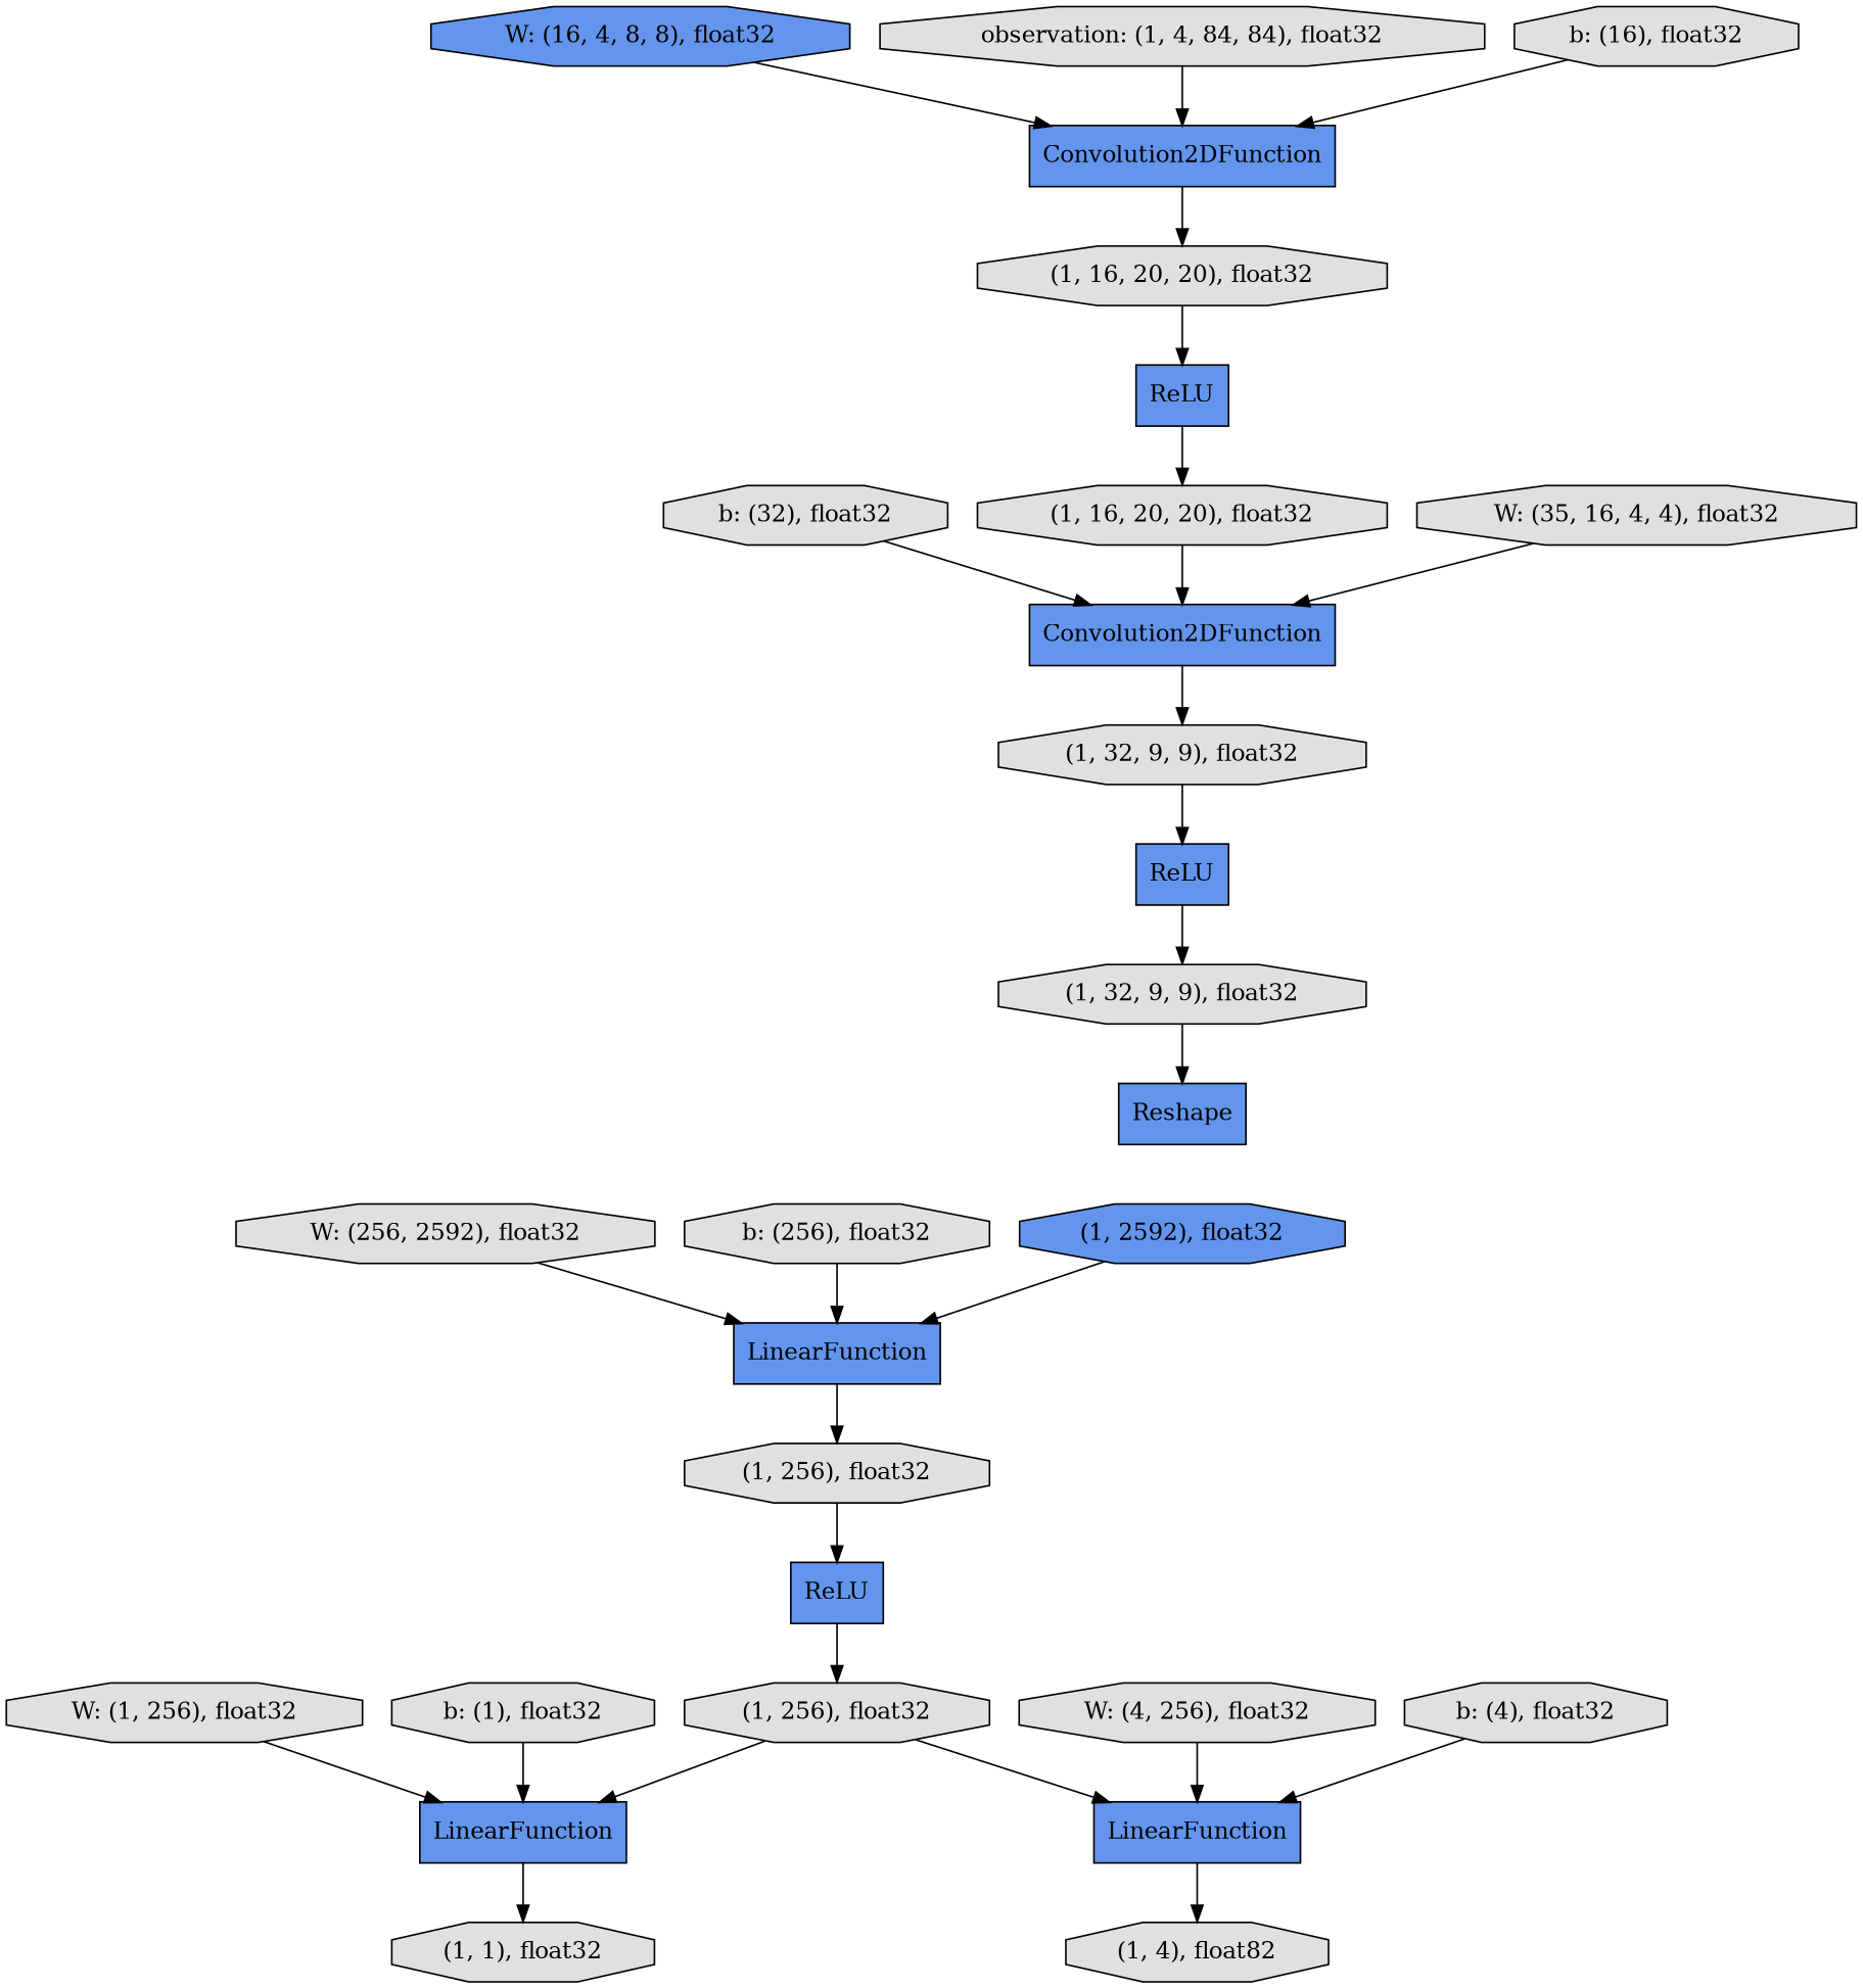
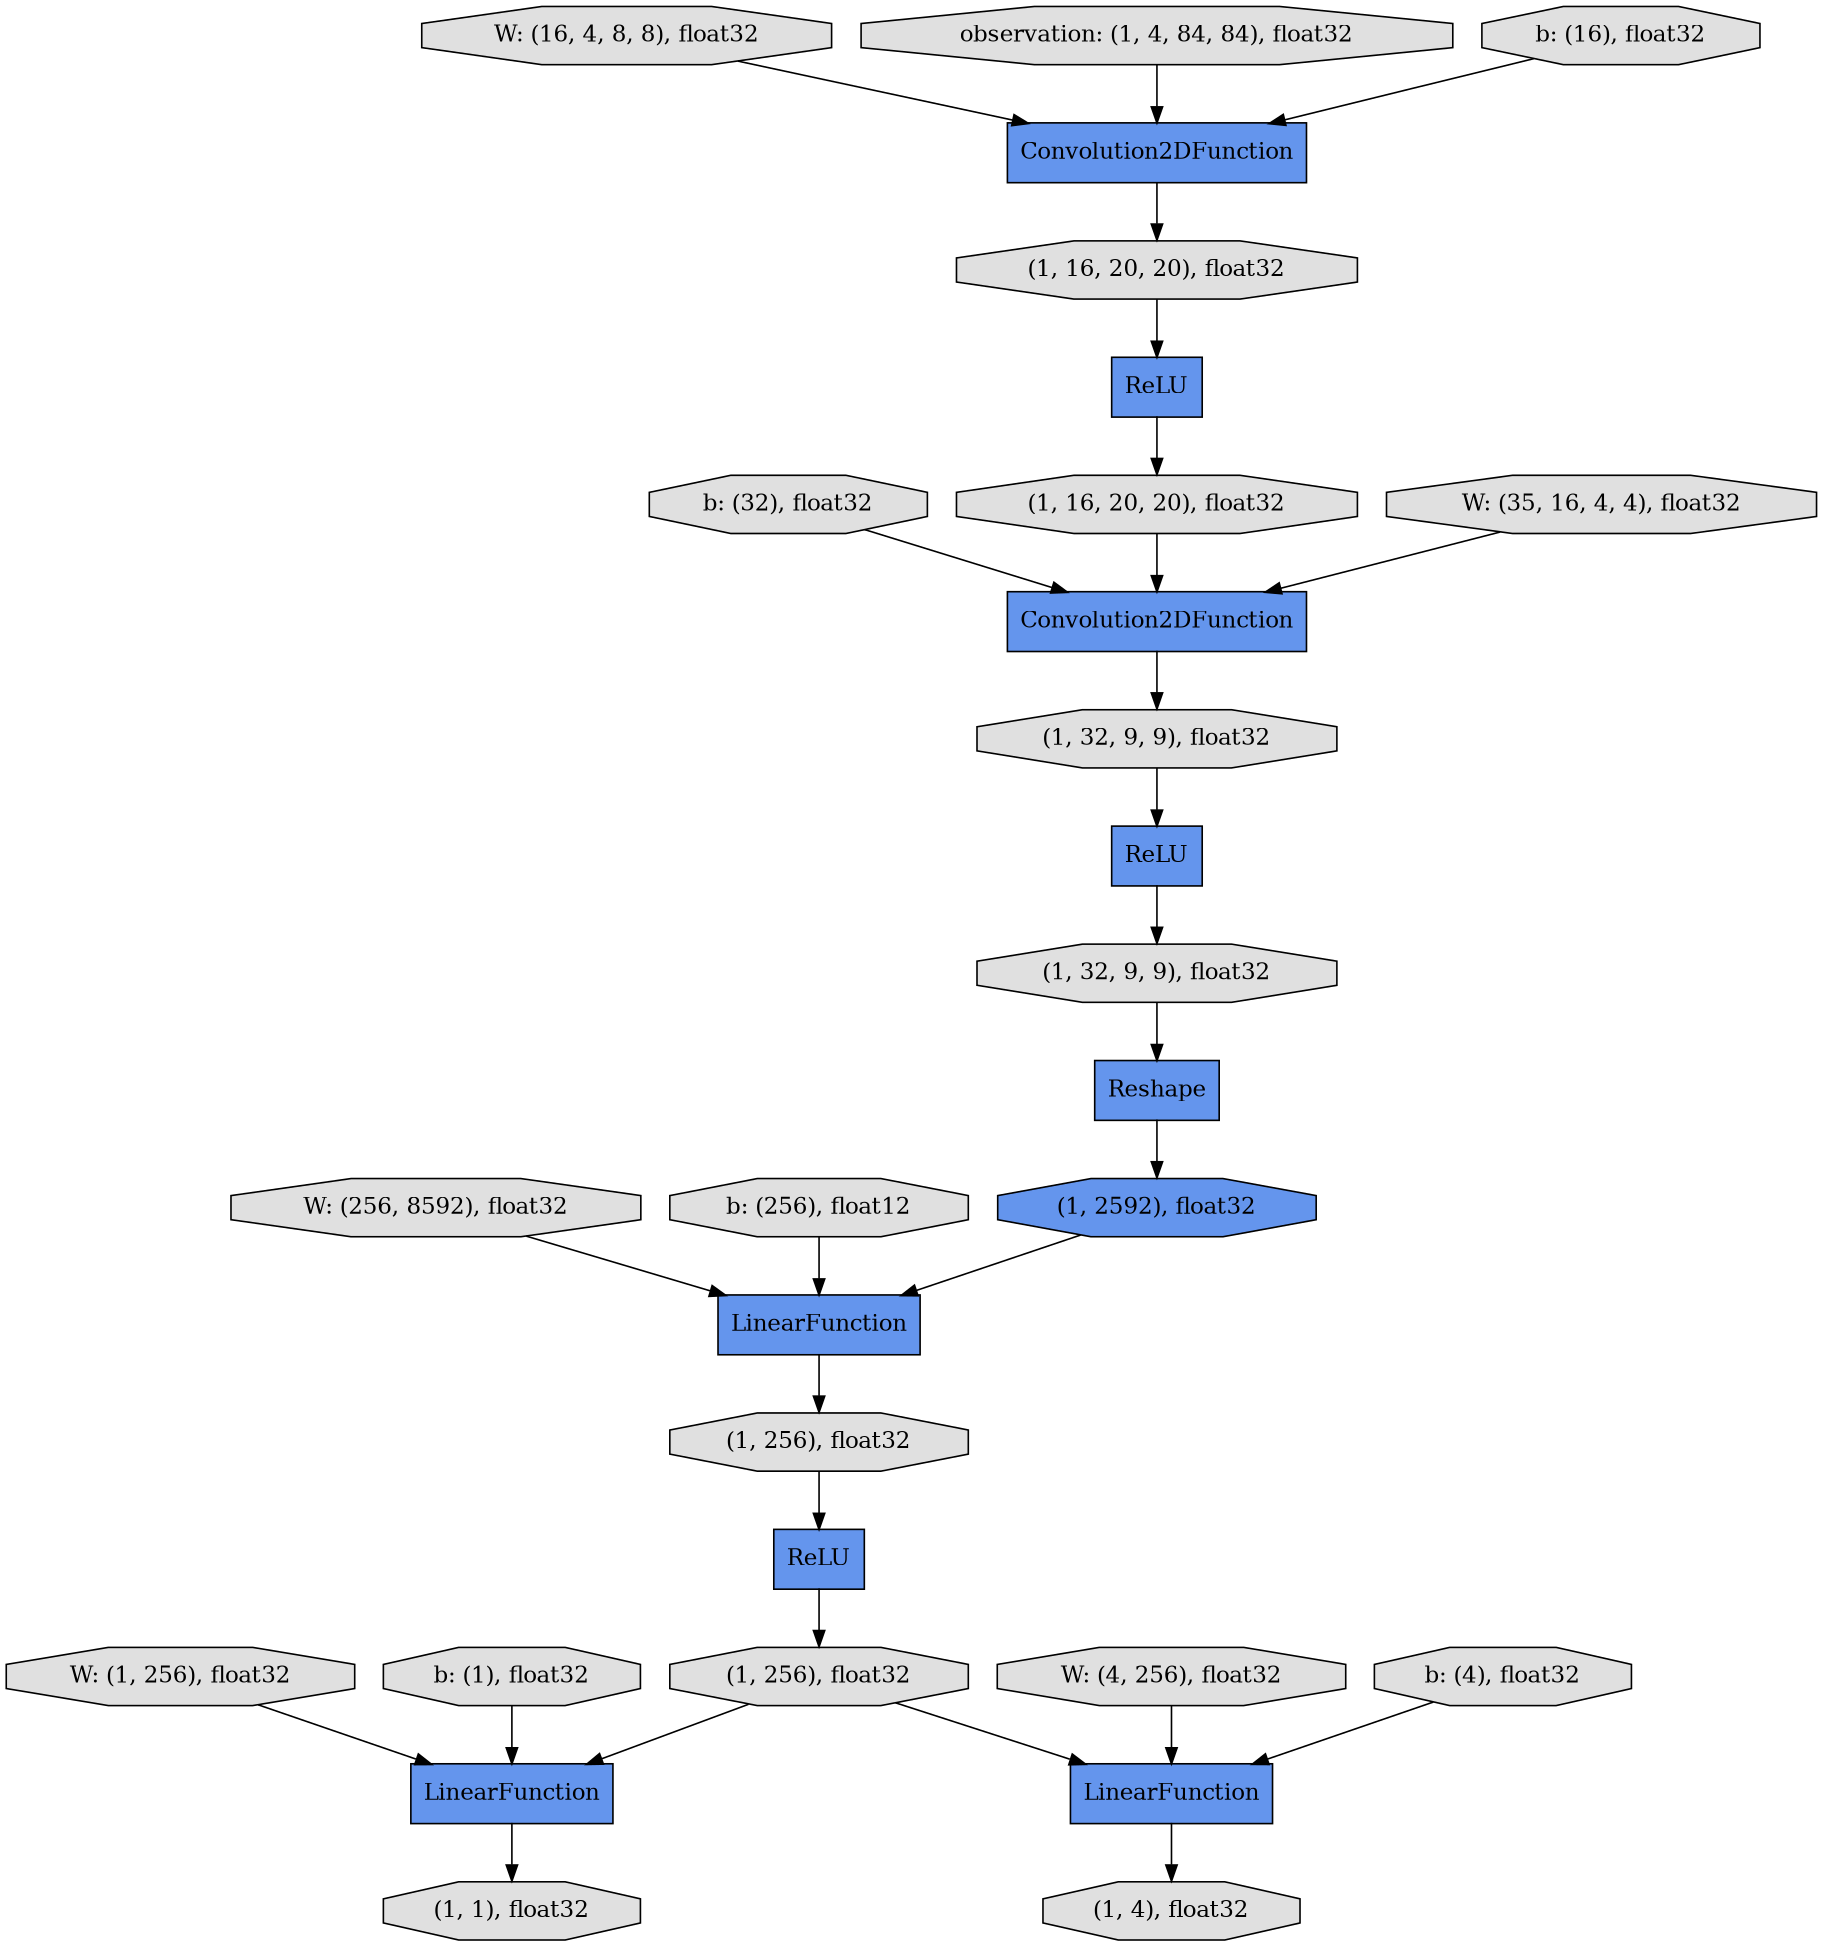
  digraph {
    fontname="DejaVu Serif"
    rankdir=TB
    node [fillcolor="#E0E0E0" fontname="DejaVu Serif" shape=octagon style=filled]
    edge [fontname="DejaVu Serif"]
    n1 [label="(1, 32, 9, 9), float32"]
    n2 [fillcolor="#6495ED" label=ReLU shape=record]
    n3 [label="(1, 32, 9, 9), float32"]
    n4 [label="b: (32), float32"]
    n5 [fillcolor="#6495ED" label=Convolution2DFunction shape=record]
    n6 [fillcolor="#6495ED" label=Reshape shape=record]
    n7 [fillcolor="#6495ED" label="(1, 2592), float32"]
    n8 [label="W: (1, 256), float32"]
    n9 [fillcolor="#6495ED" label=LinearFunction shape=record]
    n10 [label="(1, 1), float32"]
-   n11 [label="W: (256, 2592), float32"]
+   n11 [label="W: (256, 8592), float32"]
    n12 [fillcolor="#6495ED" label=LinearFunction shape=record]
    n13 [label="(1, 256), float32"]
    n14 [fillcolor="#6495ED" label=ReLU shape=record]
    n15 [label="(1, 256), float32"]
    n16 [fillcolor="#6495ED" label=LinearFunction shape=record]
-   n17 [fillcolor="#6495ED" label="W: (16, 4, 8, 8), float32"]
+   n17 [label="W: (16, 4, 8, 8), float32"]
    n18 [fillcolor="#6495ED" label=Convolution2DFunction shape=record]
    n19 [label="(1, 16, 20, 20), float32"]
    n20 [label="b: (1), float32"]
-   n21 [label="b: (256), float32"]
-   n22 [label="(1, 4), float82"]
+   n21 [label="b: (256), float12"]
+   n22 [label="(1, 4), float32"]
    n23 [label="observation: (1, 4, 84, 84), float32"]
    n24 [fillcolor="#6495ED" label=ReLU shape=record]
    n25 [label="b: (16), float32"]
    n26 [label="W: (4, 256), float32"]
    n27 [label="(1, 16, 20, 20), float32"]
    n28 [label="W: (35, 16, 4, 4), float32"]
    n29 [label="b: (4), float32"]
    n1 -> n2
    n2 -> n3
    n3 -> n6
    n4 -> n5
    n5 -> n1
+   n6 -> n7
    n7 -> n12
    n8 -> n9
    n9 -> n10
    n11 -> n12
    n12 -> n13
    n13 -> n14
    n14 -> n15
    n15 -> n9
    n15 -> n16
    n16 -> n22
    n17 -> n18
    n18 -> n19
    n19 -> n24
    n20 -> n9
    n21 -> n12
    n23 -> n18
    n24 -> n27
    n25 -> n18
    n26 -> n16
    n27 -> n5
    n28 -> n5
    n29 -> n16
  }
